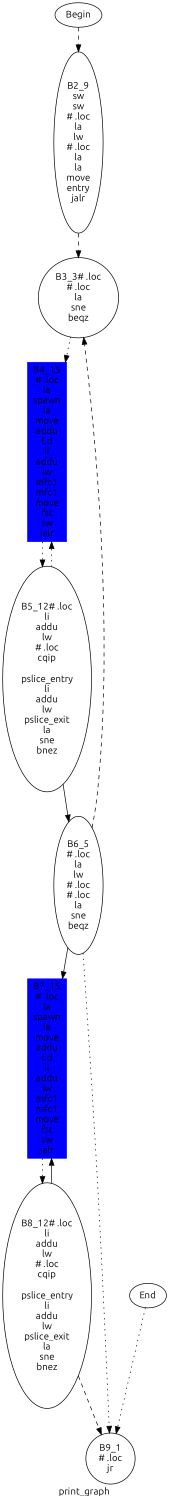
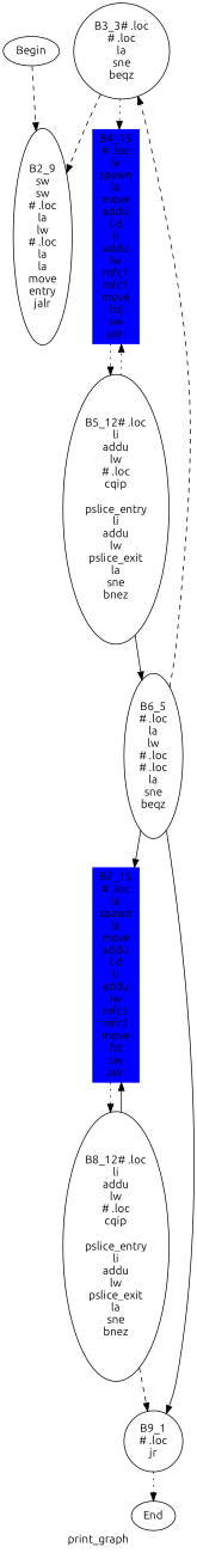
  digraph {
    color=purple
    fontname=Ubuntu
    label=print_graph
    style=dashed
    node [fontname=Ubuntu]
    edge [fontname=Ubuntu style=dotted]
    n1 [label=Begin]
    n2 [label="B2_9\nsw\nsw\n# .loc\nla\nlw\n# .loc\nla\nla\nmove\nentry\njalr\n"]
    n3 [label="B3_3# .loc\n# .loc\nla\nsne\nbeqz\n"]
    n4 [color=blue label="B4_15\n# .loc\nla\nspawn\nla\nmove\naddu\nl.d\nli\naddu\nlw\nmfc1\nmfc1\nmove\nfst\nsw\njalr\n" shape=polygon style=filled]
    n5 [label=End]
    n6 [label="B5_12# .loc\nli\naddu\nlw\n# .loc\ncqip\n\npslice_entry\nli\naddu\nlw\npslice_exit\nla\nsne\nbnez\n"]
    n7 [label="B6_5\n# .loc\nla\nlw\n# .loc\n# .loc\nla\nsne\nbeqz\n"]
    n8 [color=blue label="B7_15\n# .loc\nla\nspawn\nla\nmove\naddu\nl.d\nli\naddu\nlw\nmfc1\nmfc1\nmove\nfst\nsw\njalr\n" shape=polygon style=filled]
    n9 [label="B9_1\n# .loc\njr\n"]
    n10 [label="B8_12# .loc\nli\naddu\nlw\n# .loc\ncqip\n\npslice_entry\nli\naddu\nlw\npslice_exit\nla\nsne\nbnez\n"]
    n1 -> n2 [style=dashed]
-   n2 -> n3 [style=dashed]
+   n3 -> n2 [style=dashed]
    n3 -> n4
    n4 -> n6
    n6 -> n4
    n6 -> n7 [style=solid]
    n7 -> n3 [style=dashed]
    n7 -> n8 [style=solid]
-   n7 -> n9
+   n7 -> n9 [style=solid]
    n8 -> n10
-   n5 -> n9
+   n9 -> n5
    n10 -> n8 [style=solid]
    n10 -> n9 [style=dashed]
  }
